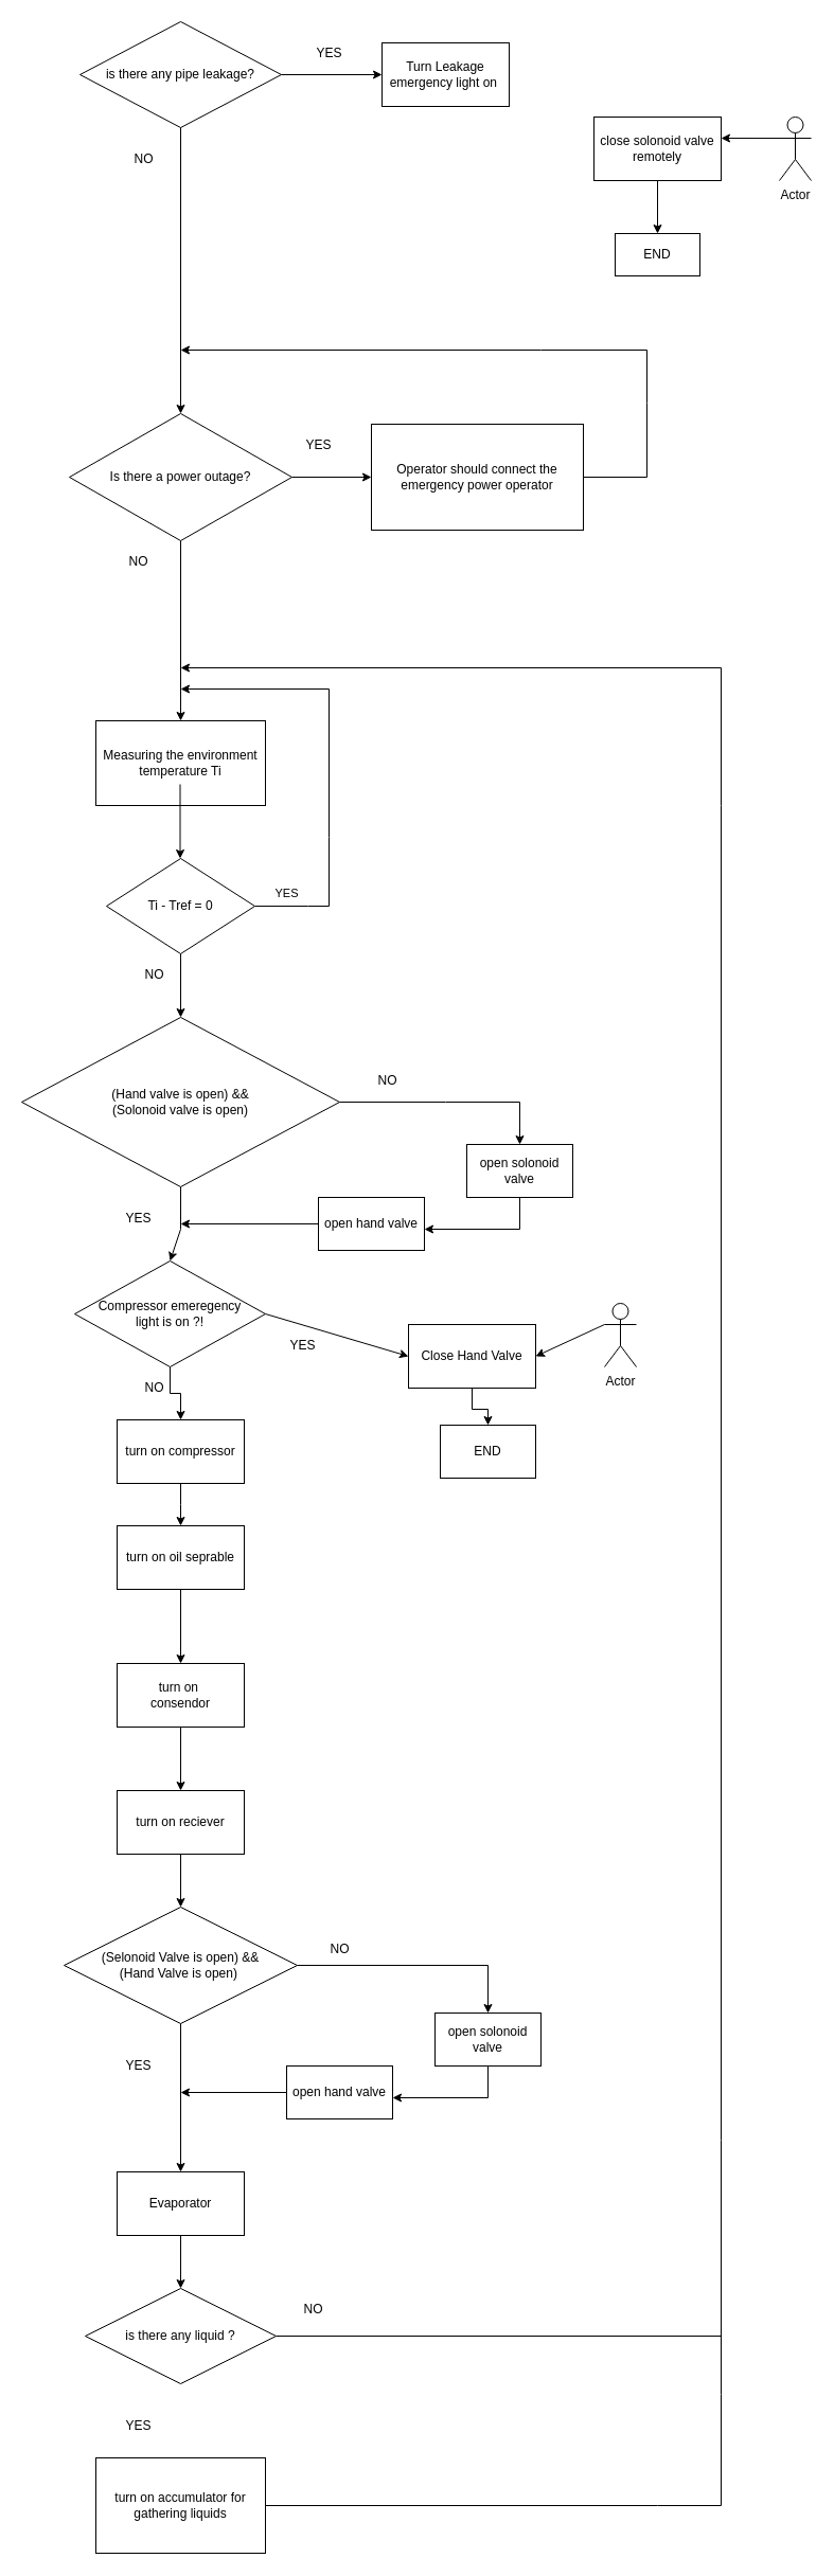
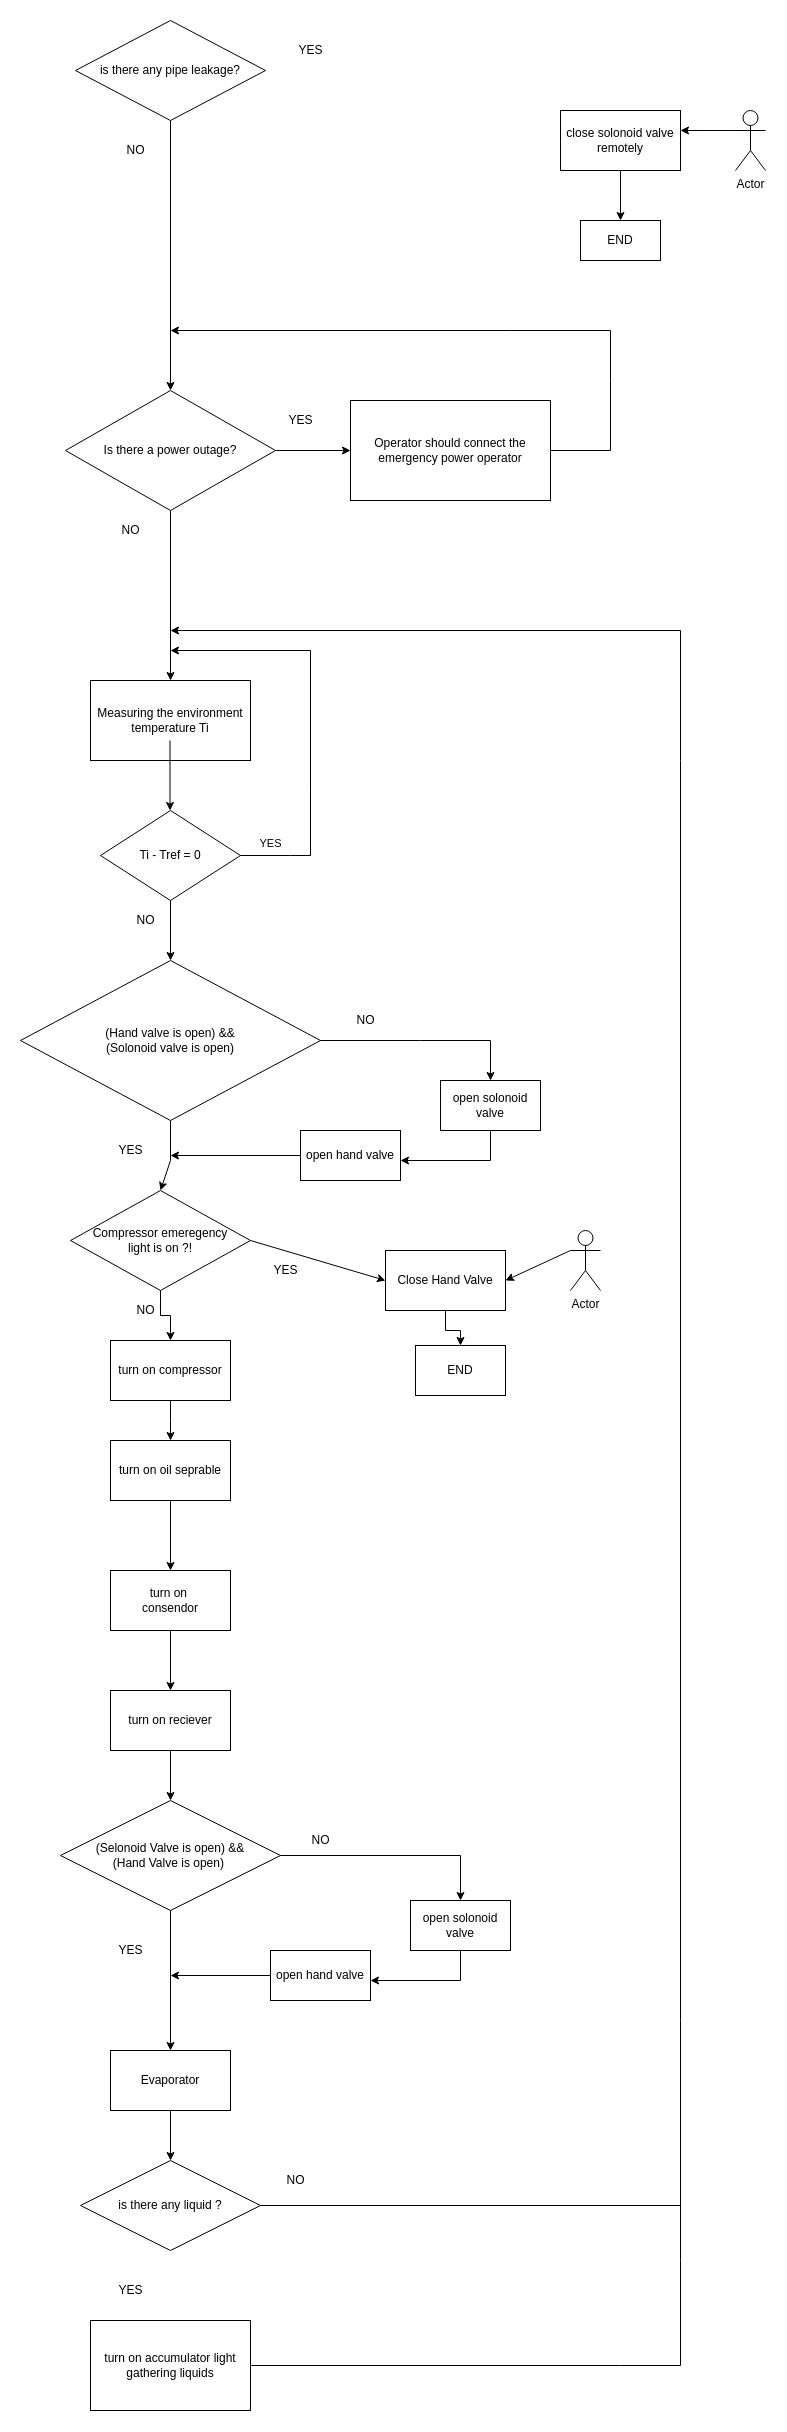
  <mxCell id="0" />
  <mxCell id="1" parent="0" />
  <mxCell id="2" value="Measuring the environment&lt;br&gt;temperature Ti" style="rounded=0;whiteSpace=wrap;html=1;" parent="1" vertex="1"><mxGeometry x="90" y="680" width="160" height="80" as="geometry" /></mxCell>
  <mxCell id="3" value="" style="endArrow=classic;html=1;rounded=0;" parent="1" edge="1"><mxGeometry width="50" height="50" relative="1" as="geometry"><mxPoint x="169.5" y="740" as="sourcePoint" /><mxPoint x="169.5" y="810" as="targetPoint" /></mxGeometry></mxCell>
  <mxCell id="4" value="Ti - Tref = 0" style="rhombus;whiteSpace=wrap;html=1;" parent="1" vertex="1"><mxGeometry x="100" y="810" width="140" height="90" as="geometry" /></mxCell>
  <mxCell id="5" value="YES" style="endArrow=classic;html=1;rounded=0;exitX=1;exitY=0.5;exitDx=0;exitDy=0;labelPosition=center;verticalLabelPosition=bottom;align=center;verticalAlign=top;" parent="1" source="4" edge="1"><mxGeometry x="-0.855" y="25" width="50" height="50" relative="1" as="geometry"><mxPoint x="280" y="840" as="sourcePoint" /><mxPoint x="170" y="650" as="targetPoint" /><Array as="points"><mxPoint x="290" y="855" /><mxPoint x="310" y="855" /><mxPoint x="310" y="790" /><mxPoint x="310" y="650" /></Array><mxPoint as="offset" /></mxGeometry></mxCell>
  <mxCell id="6" value="" style="endArrow=classic;html=1;rounded=0;exitX=0.5;exitY=1;exitDx=0;exitDy=0;" parent="1" source="4" edge="1"><mxGeometry width="50" height="50" relative="1" as="geometry"><mxPoint x="190" y="940" as="sourcePoint" /><mxPoint x="170" y="960" as="targetPoint" /></mxGeometry></mxCell>
  <mxCell id="7" value="(Hand valve is open) &amp;amp;&amp;amp;&lt;br&gt;(Solonoid valve is open)" style="rhombus;whiteSpace=wrap;html=1;" parent="1" vertex="1"><mxGeometry x="20" y="960" width="300" height="160" as="geometry" /></mxCell>
  <mxCell id="8" value="" style="endArrow=classic;html=1;rounded=0;exitX=0.5;exitY=1;exitDx=0;exitDy=0;entryX=0.5;entryY=0;entryDx=0;entryDy=0;" parent="1" source="7" target="43" edge="1"><mxGeometry width="50" height="50" relative="1" as="geometry"><mxPoint x="210" y="1070" as="sourcePoint" /><mxPoint x="170" y="1200" as="targetPoint" /><Array as="points"><mxPoint x="170" y="1160" /></Array></mxGeometry></mxCell>
  <mxCell id="9" value="" style="endArrow=classic;html=1;rounded=0;exitX=1;exitY=0.5;exitDx=0;exitDy=0;" parent="1" source="7" edge="1"><mxGeometry width="50" height="50" relative="1" as="geometry"><mxPoint x="370" y="1065" as="sourcePoint" /><mxPoint x="490" y="1080" as="targetPoint" /><Array as="points"><mxPoint x="420" y="1040" /><mxPoint x="490" y="1040" /></Array></mxGeometry></mxCell>
  <mxCell id="10" value="turn on compressor" style="rounded=0;whiteSpace=wrap;html=1;" parent="1" vertex="1"><mxGeometry x="110" y="1340" width="120" height="60" as="geometry" /></mxCell>
  <mxCell id="11" value="" style="endArrow=classic;html=1;rounded=0;exitX=0.5;exitY=1;exitDx=0;exitDy=0;" parent="1" source="10" edge="1"><mxGeometry width="50" height="50" relative="1" as="geometry"><mxPoint x="230" y="1440" as="sourcePoint" /><mxPoint x="170" y="1440" as="targetPoint" /><Array as="points"><mxPoint x="170" y="1420" /></Array></mxGeometry></mxCell>
  <mxCell id="12" value="turn on oil seprable" style="rounded=0;whiteSpace=wrap;html=1;" parent="1" vertex="1"><mxGeometry x="110" y="1440" width="120" height="60" as="geometry" /></mxCell>
  <mxCell id="13" value="" style="endArrow=classic;html=1;rounded=0;exitX=0.5;exitY=1;exitDx=0;exitDy=0;" parent="1" source="12" edge="1"><mxGeometry width="50" height="50" relative="1" as="geometry"><mxPoint x="270" y="1380" as="sourcePoint" /><mxPoint x="170" y="1570" as="targetPoint" /></mxGeometry></mxCell>
  <mxCell id="14" value="turn on&amp;nbsp;&lt;br&gt;consendor" style="rounded=0;whiteSpace=wrap;html=1;" parent="1" vertex="1"><mxGeometry x="110" y="1570" width="120" height="60" as="geometry" /></mxCell>
  <mxCell id="15" value="" style="endArrow=classic;html=1;rounded=0;exitX=0.5;exitY=1;exitDx=0;exitDy=0;" parent="1" source="14" edge="1"><mxGeometry width="50" height="50" relative="1" as="geometry"><mxPoint x="270" y="1420" as="sourcePoint" /><mxPoint x="170" y="1690" as="targetPoint" /></mxGeometry></mxCell>
  <mxCell id="16" value="turn on reciever" style="rounded=0;whiteSpace=wrap;html=1;" parent="1" vertex="1"><mxGeometry x="110" y="1690" width="120" height="60" as="geometry" /></mxCell>
  <mxCell id="17" value="" style="endArrow=classic;html=1;rounded=0;exitX=0.5;exitY=1;exitDx=0;exitDy=0;" parent="1" source="16" edge="1"><mxGeometry width="50" height="50" relative="1" as="geometry"><mxPoint x="150" y="1850" as="sourcePoint" /><mxPoint x="170" y="1800" as="targetPoint" /></mxGeometry></mxCell>
  <mxCell id="18" value="(Selonoid Valve is open) &amp;amp;&amp;amp;&lt;br&gt;(Hand Valve is open)&amp;nbsp;" style="rhombus;whiteSpace=wrap;html=1;" parent="1" vertex="1"><mxGeometry x="60" y="1800" width="220" height="110" as="geometry" /></mxCell>
  <mxCell id="19" value="open solonoid valve" style="rounded=0;whiteSpace=wrap;html=1;" parent="1" vertex="1"><mxGeometry x="440" y="1080" width="100" height="50" as="geometry" /></mxCell>
  <mxCell id="20" value="" style="endArrow=classic;html=1;rounded=0;exitX=0.5;exitY=1;exitDx=0;exitDy=0;" parent="1" source="19" edge="1"><mxGeometry width="50" height="50" relative="1" as="geometry"><mxPoint x="490" y="1140" as="sourcePoint" /><mxPoint x="400" y="1160" as="targetPoint" /><Array as="points"><mxPoint x="490" y="1160" /></Array></mxGeometry></mxCell>
  <mxCell id="21" value="open hand valve" style="rounded=0;whiteSpace=wrap;html=1;" parent="1" vertex="1"><mxGeometry x="300" y="1130" width="100" height="50" as="geometry" /></mxCell>
  <mxCell id="22" value="" style="endArrow=classic;html=1;rounded=0;exitX=0;exitY=0.5;exitDx=0;exitDy=0;" parent="1" source="21" edge="1"><mxGeometry width="50" height="50" relative="1" as="geometry"><mxPoint x="270" y="1160" as="sourcePoint" /><mxPoint x="170" y="1155" as="targetPoint" /></mxGeometry></mxCell>
  <mxCell id="23" value="" style="endArrow=classic;html=1;rounded=0;exitX=1;exitY=0.5;exitDx=0;exitDy=0;" parent="1" source="18" edge="1"><mxGeometry width="50" height="50" relative="1" as="geometry"><mxPoint x="290" y="1860" as="sourcePoint" /><mxPoint x="460" y="1900" as="targetPoint" /><Array as="points"><mxPoint x="460" y="1855" /></Array></mxGeometry></mxCell>
  <mxCell id="24" value="open solonoid valve" style="rounded=0;whiteSpace=wrap;html=1;" parent="1" vertex="1"><mxGeometry x="410" y="1900" width="100" height="50" as="geometry" /></mxCell>
  <mxCell id="25" value="" style="endArrow=classic;html=1;rounded=0;exitX=0.5;exitY=1;exitDx=0;exitDy=0;" parent="1" source="24" edge="1"><mxGeometry width="50" height="50" relative="1" as="geometry"><mxPoint x="460" y="1960" as="sourcePoint" /><mxPoint x="370" y="1980" as="targetPoint" /><Array as="points"><mxPoint x="460" y="1980" /></Array></mxGeometry></mxCell>
  <mxCell id="26" value="open hand valve" style="rounded=0;whiteSpace=wrap;html=1;" parent="1" vertex="1"><mxGeometry x="270" y="1950" width="100" height="50" as="geometry" /></mxCell>
  <mxCell id="27" value="NO" style="text;html=1;align=center;verticalAlign=middle;resizable=0;points=[];autosize=1;strokeColor=none;fillColor=none;" parent="1" vertex="1"><mxGeometry x="305" y="1830" width="30" height="20" as="geometry" /></mxCell>
  <mxCell id="28" value="YES" style="text;html=1;align=center;verticalAlign=middle;resizable=0;points=[];autosize=1;strokeColor=none;fillColor=none;" parent="1" vertex="1"><mxGeometry x="110" y="1940" width="40" height="20" as="geometry" /></mxCell>
  <mxCell id="29" value="" style="endArrow=classic;html=1;rounded=0;exitX=0.5;exitY=1;exitDx=0;exitDy=0;" parent="1" source="18" edge="1"><mxGeometry width="50" height="50" relative="1" as="geometry"><mxPoint x="170" y="1990" as="sourcePoint" /><mxPoint x="170" y="2050" as="targetPoint" /></mxGeometry></mxCell>
  <mxCell id="30" value="" style="endArrow=classic;html=1;rounded=0;exitX=0;exitY=0.5;exitDx=0;exitDy=0;" parent="1" source="26" edge="1"><mxGeometry width="50" height="50" relative="1" as="geometry"><mxPoint x="200" y="2020" as="sourcePoint" /><mxPoint x="170" y="1975" as="targetPoint" /></mxGeometry></mxCell>
  <mxCell id="31" value="Evaporator" style="rounded=0;whiteSpace=wrap;html=1;" parent="1" vertex="1"><mxGeometry x="110" y="2050" width="120" height="60" as="geometry" /></mxCell>
  <mxCell id="32" value="" style="endArrow=classic;html=1;rounded=0;exitX=0.5;exitY=1;exitDx=0;exitDy=0;" parent="1" source="31" edge="1"><mxGeometry width="50" height="50" relative="1" as="geometry"><mxPoint x="140" y="2190" as="sourcePoint" /><mxPoint x="170" y="2160" as="targetPoint" /></mxGeometry></mxCell>
  <mxCell id="33" value="is there any liquid ?" style="rhombus;whiteSpace=wrap;html=1;" parent="1" vertex="1"><mxGeometry x="80" y="2160" width="180" height="90" as="geometry" /></mxCell>
- <mxCell id="34" value="turn on accumulator for gathering liquids" style="rounded=0;whiteSpace=wrap;html=1;" parent="1" vertex="1"><mxGeometry x="90" y="2320" width="160" height="90" as="geometry" /></mxCell>
+ <mxCell id="34" value="turn on accumulator light gathering liquids" style="rounded=0;whiteSpace=wrap;html=1;" parent="1" vertex="1"><mxGeometry x="90" y="2320" width="160" height="90" as="geometry" /></mxCell>
  <mxCell id="35" value="YES" style="text;html=1;align=center;verticalAlign=middle;resizable=0;points=[];autosize=1;strokeColor=none;fillColor=none;" parent="1" vertex="1"><mxGeometry x="110" y="2280" width="40" height="20" as="geometry" /></mxCell>
  <mxCell id="36" value="" style="endArrow=classic;html=1;rounded=0;exitX=1;exitY=0.5;exitDx=0;exitDy=0;" parent="1" source="33" edge="1"><mxGeometry width="50" height="50" relative="1" as="geometry"><mxPoint x="270" y="2310" as="sourcePoint" /><mxPoint x="170" y="630" as="targetPoint" /><Array as="points"><mxPoint x="680" y="2205" /><mxPoint x="680" y="2020" /><mxPoint x="680" y="760" /><mxPoint x="680" y="630" /></Array></mxGeometry></mxCell>
  <mxCell id="37" value="NO" style="text;html=1;align=center;verticalAlign=middle;resizable=0;points=[];autosize=1;strokeColor=none;fillColor=none;" parent="1" vertex="1"><mxGeometry x="280" y="2170" width="30" height="20" as="geometry" /></mxCell>
  <mxCell id="38" value="NO&lt;br&gt;" style="text;html=1;align=center;verticalAlign=middle;resizable=0;points=[];autosize=1;strokeColor=none;fillColor=none;" parent="1" vertex="1"><mxGeometry x="130" y="910" width="30" height="20" as="geometry" /></mxCell>
  <mxCell id="39" value="NO" style="text;html=1;align=center;verticalAlign=middle;resizable=0;points=[];autosize=1;strokeColor=none;fillColor=none;" parent="1" vertex="1"><mxGeometry x="350" y="1010" width="30" height="20" as="geometry" /></mxCell>
  <mxCell id="40" value="YES" style="text;html=1;align=center;verticalAlign=middle;resizable=0;points=[];autosize=1;strokeColor=none;fillColor=none;" parent="1" vertex="1"><mxGeometry x="110" y="1140" width="40" height="20" as="geometry" /></mxCell>
  <mxCell id="41" value="" style="endArrow=none;html=1;rounded=0;exitX=1;exitY=0.5;exitDx=0;exitDy=0;" parent="1" source="34" edge="1"><mxGeometry width="50" height="50" relative="1" as="geometry"><mxPoint x="380" y="2290" as="sourcePoint" /><mxPoint x="680" y="2200" as="targetPoint" /><Array as="points"><mxPoint x="620" y="2365" /><mxPoint x="680" y="2365" /><mxPoint x="680" y="2260" /></Array></mxGeometry></mxCell>
  <mxCell id="42" value="" style="edgeStyle=orthogonalEdgeStyle;rounded=0;orthogonalLoop=1;jettySize=auto;html=1;" parent="1" source="43" target="10" edge="1"><mxGeometry relative="1" as="geometry" /></mxCell>
  <mxCell id="43" value="Compressor emeregency&lt;br&gt;&amp;nbsp;light is on ?!&amp;nbsp;" style="rhombus;whiteSpace=wrap;html=1;" parent="1" vertex="1"><mxGeometry x="70" y="1190" width="180" height="100" as="geometry" /></mxCell>
  <mxCell id="44" value="NO&lt;br&gt;" style="text;html=1;align=center;verticalAlign=middle;resizable=0;points=[];autosize=1;strokeColor=none;fillColor=none;" parent="1" vertex="1"><mxGeometry x="130" y="1300" width="30" height="20" as="geometry" /></mxCell>
  <mxCell id="45" value="" style="endArrow=classic;html=1;rounded=0;exitX=1;exitY=0.5;exitDx=0;exitDy=0;entryX=0;entryY=0.5;entryDx=0;entryDy=0;" parent="1" source="43" target="47" edge="1"><mxGeometry width="50" height="50" relative="1" as="geometry"><mxPoint x="270" y="1244.5" as="sourcePoint" /><mxPoint x="340" y="1250" as="targetPoint" /></mxGeometry></mxCell>
  <mxCell id="46" value="" style="edgeStyle=orthogonalEdgeStyle;rounded=0;orthogonalLoop=1;jettySize=auto;html=1;" parent="1" source="47" target="51" edge="1"><mxGeometry relative="1" as="geometry" /></mxCell>
  <mxCell id="47" value="Close Hand Valve" style="whiteSpace=wrap;html=1;" parent="1" vertex="1"><mxGeometry x="385" y="1250" width="120" height="60" as="geometry" /></mxCell>
  <mxCell id="48" value="YES" style="text;html=1;align=center;verticalAlign=middle;resizable=0;points=[];autosize=1;strokeColor=none;fillColor=none;" parent="1" vertex="1"><mxGeometry x="265" y="1260" width="40" height="20" as="geometry" /></mxCell>
  <mxCell id="49" value="Actor" style="shape=umlActor;verticalLabelPosition=bottom;verticalAlign=top;html=1;outlineConnect=0;" parent="1" vertex="1"><mxGeometry x="570" y="1230" width="30" height="60" as="geometry" /></mxCell>
  <mxCell id="50" value="" style="endArrow=classic;html=1;rounded=0;exitX=0;exitY=0.333;exitDx=0;exitDy=0;exitPerimeter=0;entryX=1;entryY=0.5;entryDx=0;entryDy=0;" parent="1" source="49" target="47" edge="1"><mxGeometry width="50" height="50" relative="1" as="geometry"><mxPoint x="250" y="1340" as="sourcePoint" /><mxPoint x="300" y="1290" as="targetPoint" /></mxGeometry></mxCell>
  <mxCell id="51" value="END" style="rounded=0;whiteSpace=wrap;html=1;" parent="1" vertex="1"><mxGeometry x="415" y="1345" width="90" height="50" as="geometry" /></mxCell>
  <mxCell id="52" value="is there any pipe leakage?" style="rhombus;whiteSpace=wrap;html=1;" parent="1" vertex="1"><mxGeometry x="75" y="20" width="190" height="100" as="geometry" /></mxCell>
- <mxCell id="53" value="" style="endArrow=classic;html=1;rounded=0;exitX=1;exitY=0.5;exitDx=0;exitDy=0;entryX=0;entryY=0.5;entryDx=0;entryDy=0;" parent="1" source="52" edge="1" target="56"><mxGeometry width="50" height="50" relative="1" as="geometry"><mxPoint x="250" y="290" as="sourcePoint" /><mxPoint x="340" y="270" as="targetPoint" /></mxGeometry></mxCell>
  <mxCell id="54" value="YES&lt;br&gt;" style="text;html=1;align=center;verticalAlign=middle;resizable=0;points=[];autosize=1;strokeColor=none;fillColor=none;" parent="1" vertex="1"><mxGeometry x="290" y="40" width="40" height="20" as="geometry" /></mxCell>
  <mxCell id="55" value="NO&lt;br&gt;" style="text;html=1;align=center;verticalAlign=middle;resizable=0;points=[];autosize=1;strokeColor=none;fillColor=none;" parent="1" vertex="1"><mxGeometry x="120" y="140" width="30" height="20" as="geometry" /></mxCell>
- <mxCell id="56" value="Turn Leakage emergency light on&amp;nbsp;" style="rounded=0;whiteSpace=wrap;html=1;" parent="1" vertex="1"><mxGeometry x="360" y="40" width="120" height="60" as="geometry" /></mxCell>
  <mxCell id="57" value="close solonoid valve remotely" style="rounded=0;whiteSpace=wrap;html=1;" parent="1" vertex="1"><mxGeometry x="560" y="110" width="120" height="60" as="geometry" /></mxCell>
  <mxCell id="58" value="Actor" style="shape=umlActor;verticalLabelPosition=bottom;verticalAlign=top;html=1;outlineConnect=0;" parent="1" vertex="1"><mxGeometry x="735" y="110" width="30" height="60" as="geometry" /></mxCell>
  <mxCell id="59" value="" style="endArrow=classic;html=1;rounded=0;exitX=0;exitY=0.333;exitDx=0;exitDy=0;exitPerimeter=0;entryX=1;entryY=0.333;entryDx=0;entryDy=0;entryPerimeter=0;" parent="1" target="57" edge="1"><mxGeometry width="50" height="50" relative="1" as="geometry"><mxPoint x="740" y="130" as="sourcePoint" /><mxPoint x="690" y="130" as="targetPoint" /></mxGeometry></mxCell>
  <mxCell id="60" value="END" style="rounded=0;whiteSpace=wrap;html=1;" parent="1" vertex="1"><mxGeometry x="580" y="220" width="80" height="40" as="geometry" /></mxCell>
  <mxCell id="61" value="" style="endArrow=classic;html=1;rounded=0;exitX=0.5;exitY=1;exitDx=0;exitDy=0;entryX=0.5;entryY=0;entryDx=0;entryDy=0;" parent="1" source="57" target="60" edge="1"><mxGeometry width="50" height="50" relative="1" as="geometry"><mxPoint x="350" y="350" as="sourcePoint" /><mxPoint x="400" y="300" as="targetPoint" /></mxGeometry></mxCell>
  <mxCell id="62" value="" style="endArrow=classic;html=1;rounded=0;exitX=0.5;exitY=1;exitDx=0;exitDy=0;entryX=0.5;entryY=0;entryDx=0;entryDy=0;" edge="1" parent="1" source="52" target="64"><mxGeometry width="50" height="50" relative="1" as="geometry"><mxPoint x="375" y="300" as="sourcePoint" /><mxPoint x="170" y="320" as="targetPoint" /></mxGeometry></mxCell>
  <mxCell id="63" style="edgeStyle=orthogonalEdgeStyle;rounded=0;orthogonalLoop=1;jettySize=auto;html=1;exitX=0.5;exitY=1;exitDx=0;exitDy=0;" edge="1" parent="1" source="64" target="2"><mxGeometry relative="1" as="geometry" /></mxCell>
  <mxCell id="64" value="Is there a power outage?" style="rhombus;whiteSpace=wrap;html=1;" vertex="1" parent="1"><mxGeometry x="65" y="390" width="210" height="120" as="geometry" /></mxCell>
  <mxCell id="65" value="" style="endArrow=classic;html=1;rounded=0;exitX=1;exitY=0.5;exitDx=0;exitDy=0;entryX=0;entryY=0.5;entryDx=0;entryDy=0;" edge="1" parent="1" source="64" target="68"><mxGeometry width="50" height="50" relative="1" as="geometry"><mxPoint x="380" y="420" as="sourcePoint" /><mxPoint x="350" y="380" as="targetPoint" /></mxGeometry></mxCell>
  <mxCell id="66" value="YES" style="text;html=1;align=center;verticalAlign=middle;resizable=0;points=[];autosize=1;strokeColor=none;fillColor=none;" vertex="1" parent="1"><mxGeometry x="280" y="410" width="40" height="20" as="geometry" /></mxCell>
  <mxCell id="67" value="NO" style="text;html=1;align=center;verticalAlign=middle;resizable=0;points=[];autosize=1;strokeColor=none;fillColor=none;" vertex="1" parent="1"><mxGeometry x="115" y="520" width="30" height="20" as="geometry" /></mxCell>
  <mxCell id="68" value="Operator should connect the emergency power operator" style="rounded=0;whiteSpace=wrap;html=1;" vertex="1" parent="1"><mxGeometry x="350" y="400" width="200" height="100" as="geometry" /></mxCell>
  <mxCell id="69" value="" style="endArrow=classic;html=1;rounded=0;exitX=1;exitY=0.5;exitDx=0;exitDy=0;" edge="1" parent="1" source="68"><mxGeometry width="50" height="50" relative="1" as="geometry"><mxPoint x="610" y="380" as="sourcePoint" /><mxPoint x="170" y="330" as="targetPoint" /><Array as="points"><mxPoint x="610" y="450" /><mxPoint x="610" y="380" /><mxPoint x="610" y="330" /><mxPoint x="510" y="330" /></Array></mxGeometry></mxCell>
